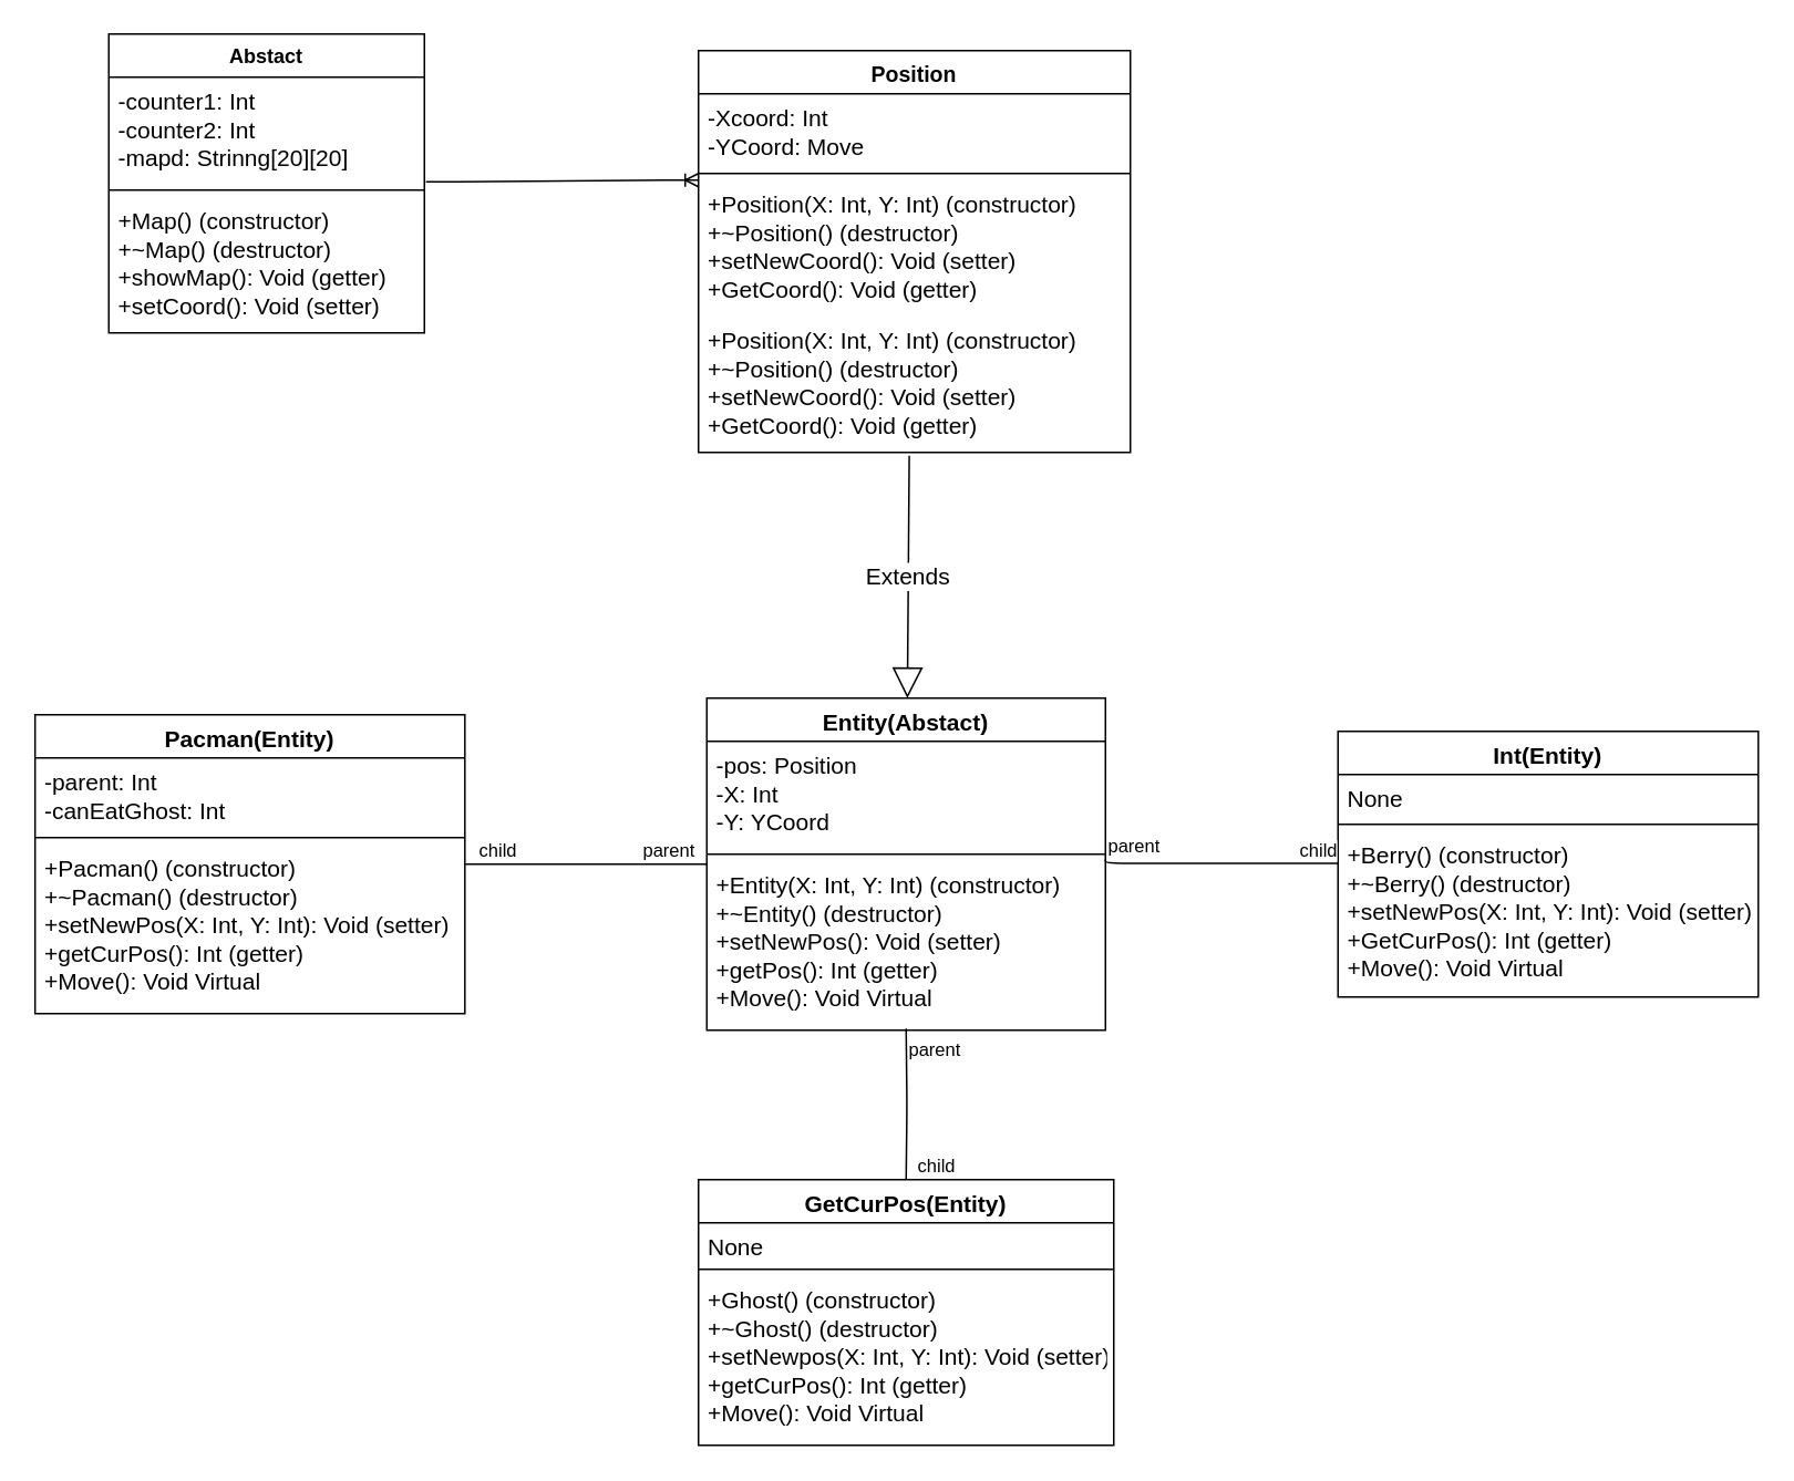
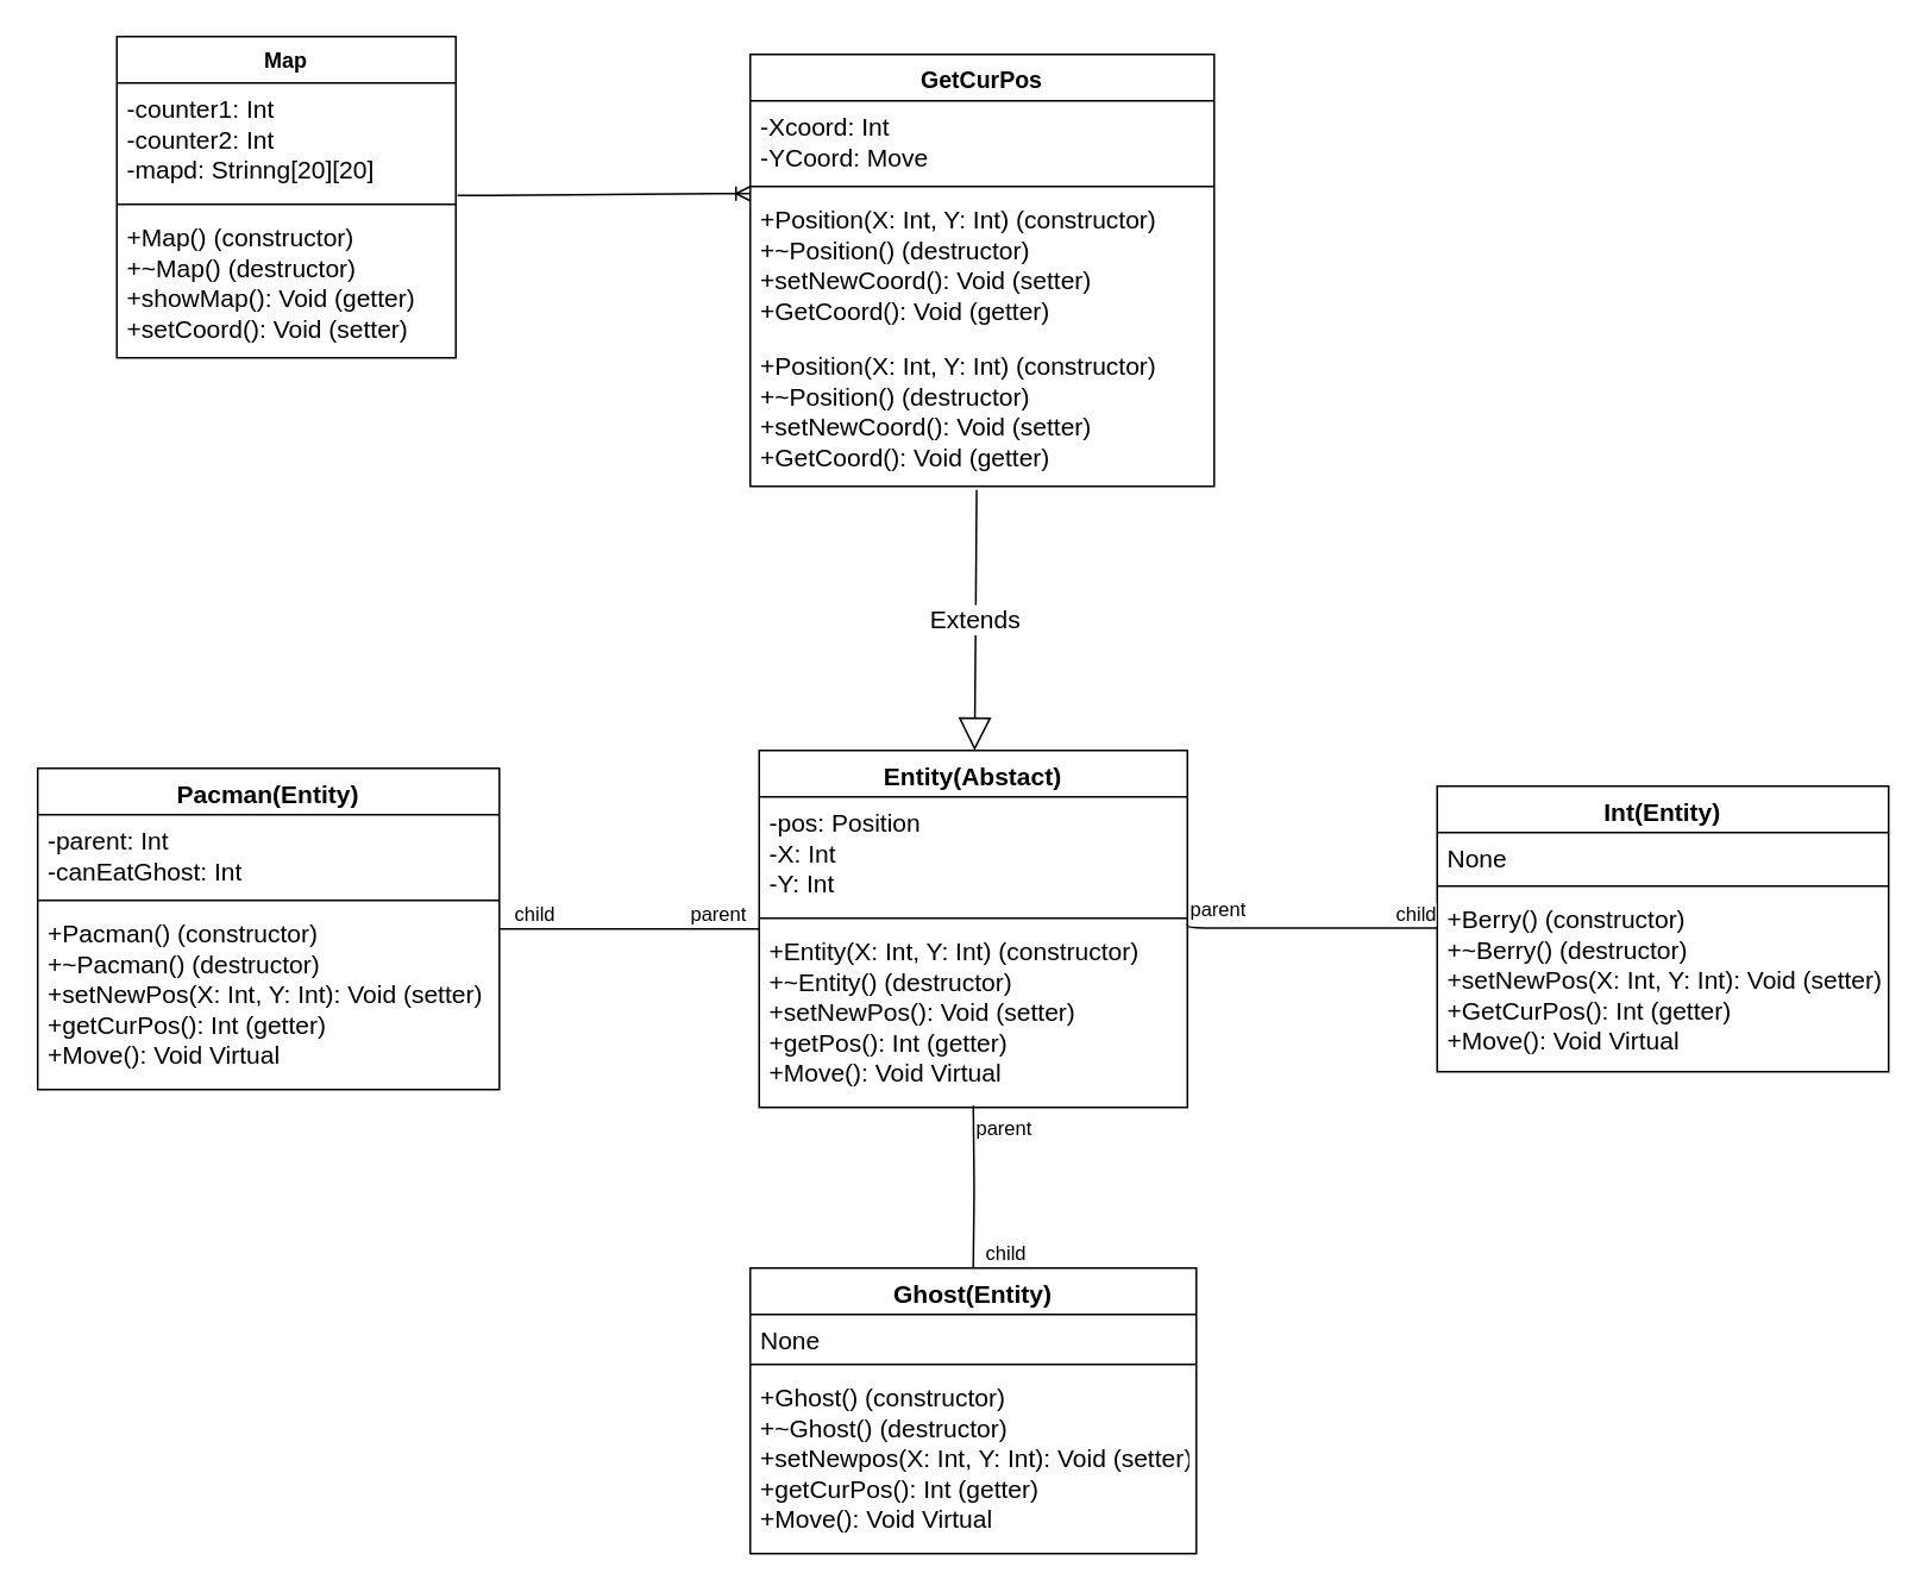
  <mxCell id="0" />
  <mxCell id="1" parent="0" />
- <mxCell id="2" value="Abstact" style="swimlane;fontStyle=1;align=center;verticalAlign=top;childLayout=stackLayout;horizontal=1;startSize=26;horizontalStack=0;resizeParent=1;resizeParentMax=0;resizeLast=0;collapsible=1;marginBottom=0;" parent="1" vertex="1"><mxGeometry x="65" y="20" width="190" height="180" as="geometry" /></mxCell>
+ <mxCell id="2" value="Map" style="swimlane;fontStyle=1;align=center;verticalAlign=top;childLayout=stackLayout;horizontal=1;startSize=26;horizontalStack=0;resizeParent=1;resizeParentMax=0;resizeLast=0;collapsible=1;marginBottom=0;" parent="1" vertex="1"><mxGeometry x="65" y="20" width="190" height="180" as="geometry" /></mxCell>
  <mxCell id="3" value="-counter1: Int &#10;-counter2: Int&#10;-mapd: Strinng[20][20]" style="text;strokeColor=none;fillColor=none;align=left;verticalAlign=top;spacingLeft=4;spacingRight=4;overflow=hidden;rotatable=0;points=[[0,0.5],[1,0.5]];portConstraint=eastwest;fontSize=14;" parent="2" vertex="1"><mxGeometry y="26" width="190" height="64" as="geometry" /></mxCell>
  <mxCell id="4" value="" style="line;strokeWidth=1;fillColor=none;align=left;verticalAlign=middle;spacingTop=-1;spacingLeft=3;spacingRight=3;rotatable=0;labelPosition=right;points=[];portConstraint=eastwest;" parent="2" vertex="1"><mxGeometry y="90" width="190" height="8" as="geometry" /></mxCell>
  <mxCell id="5" value="+Map() (constructor)&#10;+~Map() (destructor)&#10;+showMap(): Void (getter)&#10;+setCoord(): Void (setter)" style="text;strokeColor=none;fillColor=none;align=left;verticalAlign=top;spacingLeft=4;spacingRight=4;overflow=hidden;rotatable=0;points=[[0,0.5],[1,0.5]];portConstraint=eastwest;fontSize=14;" parent="2" vertex="1"><mxGeometry y="98" width="190" height="82" as="geometry" /></mxCell>
- <mxCell id="6" value="Position" style="swimlane;fontStyle=1;align=center;verticalAlign=top;childLayout=stackLayout;horizontal=1;startSize=26;horizontalStack=0;resizeParent=1;resizeParentMax=0;resizeLast=0;collapsible=1;marginBottom=0;fontSize=13;" parent="1" vertex="1"><mxGeometry x="420" y="30" width="260" height="242" as="geometry" /></mxCell>
+ <mxCell id="6" value="GetCurPos" style="swimlane;fontStyle=1;align=center;verticalAlign=top;childLayout=stackLayout;horizontal=1;startSize=26;horizontalStack=0;resizeParent=1;resizeParentMax=0;resizeLast=0;collapsible=1;marginBottom=0;fontSize=13;" parent="1" vertex="1"><mxGeometry x="420" y="30" width="260" height="242" as="geometry" /></mxCell>
  <mxCell id="7" value="-Xcoord: Int&#10;-YCoord: Move" style="text;strokeColor=none;fillColor=none;align=left;verticalAlign=top;spacingLeft=4;spacingRight=4;overflow=hidden;rotatable=0;points=[[0,0.5],[1,0.5]];portConstraint=eastwest;fontSize=14;" parent="6" vertex="1"><mxGeometry y="26" width="260" height="44" as="geometry" /></mxCell>
  <mxCell id="8" value="" style="line;strokeWidth=1;fillColor=none;align=left;verticalAlign=middle;spacingTop=-1;spacingLeft=3;spacingRight=3;rotatable=0;labelPosition=right;points=[];portConstraint=eastwest;" parent="6" vertex="1"><mxGeometry y="70" width="260" height="8" as="geometry" /></mxCell>
  <mxCell id="9" value="+Position(X: Int, Y: Int) (constructor)&#10;+~Position() (destructor)&#10;+setNewCoord(): Void (setter)&#10;+GetCoord(): Void (getter)" style="text;strokeColor=none;fillColor=none;align=left;verticalAlign=top;spacingLeft=4;spacingRight=4;overflow=hidden;rotatable=0;points=[[0,0.5],[1,0.5]];portConstraint=eastwest;fontSize=14;" vertex="1" parent="6"><mxGeometry y="78" width="260" height="82" as="geometry" /></mxCell>
  <mxCell id="10" value="+Position(X: Int, Y: Int) (constructor)&#10;+~Position() (destructor)&#10;+setNewCoord(): Void (setter)&#10;+GetCoord(): Void (getter)" style="text;strokeColor=none;fillColor=none;align=left;verticalAlign=top;spacingLeft=4;spacingRight=4;overflow=hidden;rotatable=0;points=[[0,0.5],[1,0.5]];portConstraint=eastwest;fontSize=14;" parent="6" vertex="1"><mxGeometry y="160" width="260" height="82" as="geometry" /></mxCell>
  <mxCell id="11" value="Entity(Abstact)" style="swimlane;fontStyle=1;align=center;verticalAlign=top;childLayout=stackLayout;horizontal=1;startSize=26;horizontalStack=0;resizeParent=1;resizeParentMax=0;resizeLast=0;collapsible=1;marginBottom=0;fontSize=14;" parent="1" vertex="1"><mxGeometry x="425" y="420" width="240" height="200" as="geometry" /></mxCell>
- <mxCell id="12" value="-pos: Position&#10;-X: Int&#10;-Y: YCoord" style="text;strokeColor=none;fillColor=none;align=left;verticalAlign=top;spacingLeft=4;spacingRight=4;overflow=hidden;rotatable=0;points=[[0,0.5],[1,0.5]];portConstraint=eastwest;fontSize=14;" parent="11" vertex="1"><mxGeometry y="26" width="240" height="64" as="geometry" /></mxCell>
+ <mxCell id="12" value="-pos: Position&#10;-X: Int&#10;-Y: Int" style="text;strokeColor=none;fillColor=none;align=left;verticalAlign=top;spacingLeft=4;spacingRight=4;overflow=hidden;rotatable=0;points=[[0,0.5],[1,0.5]];portConstraint=eastwest;fontSize=14;" parent="11" vertex="1"><mxGeometry y="26" width="240" height="64" as="geometry" /></mxCell>
  <mxCell id="13" value="" style="line;strokeWidth=1;fillColor=none;align=left;verticalAlign=middle;spacingTop=-1;spacingLeft=3;spacingRight=3;rotatable=0;labelPosition=right;points=[];portConstraint=eastwest;" parent="11" vertex="1"><mxGeometry y="90" width="240" height="8" as="geometry" /></mxCell>
  <mxCell id="14" value="+Entity(X: Int, Y: Int) (constructor)&#10;+~Entity() (destructor)&#10;+setNewPos(): Void (setter)&#10;+getPos(): Int (getter)&#10;+Move(): Void Virtual&#10;" style="text;strokeColor=none;fillColor=none;align=left;verticalAlign=top;spacingLeft=4;spacingRight=4;overflow=hidden;rotatable=0;points=[[0,0.5],[1,0.5]];portConstraint=eastwest;fontSize=14;" parent="11" vertex="1"><mxGeometry y="98" width="240" height="102" as="geometry" /></mxCell>
  <mxCell id="15" value="Pacman(Entity)" style="swimlane;fontStyle=1;align=center;verticalAlign=top;childLayout=stackLayout;horizontal=1;startSize=26;horizontalStack=0;resizeParent=1;resizeParentMax=0;resizeLast=0;collapsible=1;marginBottom=0;fontSize=14;" parent="1" vertex="1"><mxGeometry x="20.63" y="430" width="258.75" height="180" as="geometry" /></mxCell>
  <mxCell id="16" value="-parent: Int&#10;-canEatGhost: Int" style="text;strokeColor=none;fillColor=none;align=left;verticalAlign=top;spacingLeft=4;spacingRight=4;overflow=hidden;rotatable=0;points=[[0,0.5],[1,0.5]];portConstraint=eastwest;fontSize=14;" parent="15" vertex="1"><mxGeometry y="26" width="258.75" height="44" as="geometry" /></mxCell>
  <mxCell id="17" value="" style="line;strokeWidth=1;fillColor=none;align=left;verticalAlign=middle;spacingTop=-1;spacingLeft=3;spacingRight=3;rotatable=0;labelPosition=right;points=[];portConstraint=eastwest;" parent="15" vertex="1"><mxGeometry y="70" width="258.75" height="8" as="geometry" /></mxCell>
  <mxCell id="18" value="+Pacman() (constructor)&#10;+~Pacman() (destructor)&#10;+setNewPos(X: Int, Y: Int): Void (setter)&#10;+getCurPos(): Int (getter)&#10;+Move(): Void Virtual" style="text;strokeColor=none;fillColor=none;align=left;verticalAlign=top;spacingLeft=4;spacingRight=4;overflow=hidden;rotatable=0;points=[[0,0.5],[1,0.5]];portConstraint=eastwest;fontSize=14;" parent="15" vertex="1"><mxGeometry y="78" width="258.75" height="102" as="geometry" /></mxCell>
- <mxCell id="19" value="GetCurPos(Entity)" style="swimlane;fontStyle=1;align=center;verticalAlign=top;childLayout=stackLayout;horizontal=1;startSize=26;horizontalStack=0;resizeParent=1;resizeParentMax=0;resizeLast=0;collapsible=1;marginBottom=0;fontSize=14;" parent="1" vertex="1"><mxGeometry x="420" y="710" width="250" height="160" as="geometry" /></mxCell>
+ <mxCell id="19" value="Ghost(Entity)" style="swimlane;fontStyle=1;align=center;verticalAlign=top;childLayout=stackLayout;horizontal=1;startSize=26;horizontalStack=0;resizeParent=1;resizeParentMax=0;resizeLast=0;collapsible=1;marginBottom=0;fontSize=14;" parent="1" vertex="1"><mxGeometry x="420" y="710" width="250" height="160" as="geometry" /></mxCell>
  <mxCell id="20" value="None" style="text;strokeColor=none;fillColor=none;align=left;verticalAlign=top;spacingLeft=4;spacingRight=4;overflow=hidden;rotatable=0;points=[[0,0.5],[1,0.5]];portConstraint=eastwest;fontSize=14;" parent="19" vertex="1"><mxGeometry y="26" width="250" height="24" as="geometry" /></mxCell>
  <mxCell id="21" value="" style="line;strokeWidth=1;fillColor=none;align=left;verticalAlign=middle;spacingTop=-1;spacingLeft=3;spacingRight=3;rotatable=0;labelPosition=right;points=[];portConstraint=eastwest;" parent="19" vertex="1"><mxGeometry y="50" width="250" height="8" as="geometry" /></mxCell>
  <mxCell id="22" value="+Ghost() (constructor)&#10;+~Ghost() (destructor)&#10;+setNewpos(X: Int, Y: Int): Void (setter)&#10;+getCurPos(): Int (getter)&#10;+Move(): Void Virtual" style="text;strokeColor=none;fillColor=none;align=left;verticalAlign=top;spacingLeft=4;spacingRight=4;overflow=hidden;rotatable=0;points=[[0,0.5],[1,0.5]];portConstraint=eastwest;fontSize=14;" parent="19" vertex="1"><mxGeometry y="58" width="250" height="102" as="geometry" /></mxCell>
  <mxCell id="23" value="Int(Entity)" style="swimlane;fontStyle=1;align=center;verticalAlign=top;childLayout=stackLayout;horizontal=1;startSize=26;horizontalStack=0;resizeParent=1;resizeParentMax=0;resizeLast=0;collapsible=1;marginBottom=0;fontSize=14;" parent="1" vertex="1"><mxGeometry x="805" y="440" width="253" height="160" as="geometry" /></mxCell>
  <mxCell id="24" value="None&#10;" style="text;strokeColor=none;fillColor=none;align=left;verticalAlign=top;spacingLeft=4;spacingRight=4;overflow=hidden;rotatable=0;points=[[0,0.5],[1,0.5]];portConstraint=eastwest;fontSize=14;" parent="23" vertex="1"><mxGeometry y="26" width="253" height="26" as="geometry" /></mxCell>
  <mxCell id="25" value="" style="line;strokeWidth=1;fillColor=none;align=left;verticalAlign=middle;spacingTop=-1;spacingLeft=3;spacingRight=3;rotatable=0;labelPosition=right;points=[];portConstraint=eastwest;" parent="23" vertex="1"><mxGeometry y="52" width="253" height="8" as="geometry" /></mxCell>
  <mxCell id="26" value="+Berry() (constructor)&#10;+~Berry() (destructor)&#10;+setNewPos(X: Int, Y: Int): Void (setter)&#10;+GetCurPos(): Int (getter)&#10;+Move(): Void Virtual" style="text;strokeColor=none;fillColor=none;align=left;verticalAlign=top;spacingLeft=4;spacingRight=4;overflow=hidden;rotatable=0;points=[[0,0.5],[1,0.5]];portConstraint=eastwest;fontSize=14;" parent="23" vertex="1"><mxGeometry y="60" width="253" height="100" as="geometry" /></mxCell>
  <mxCell id="27" value="" style="endArrow=none;html=1;edgeStyle=orthogonalEdgeStyle;fontSize=14;exitX=1;exitY=-0.01;exitDx=0;exitDy=0;exitPerimeter=0;entryX=0;entryY=0.195;entryDx=0;entryDy=0;entryPerimeter=0;" parent="1" source="14" target="26" edge="1"><mxGeometry relative="1" as="geometry"><mxPoint x="705" y="519.5" as="sourcePoint" /><mxPoint x="865" y="519.5" as="targetPoint" /><Array as="points"><mxPoint x="665" y="520" /></Array></mxGeometry></mxCell>
  <mxCell id="28" value="parent" style="edgeLabel;resizable=0;html=1;align=left;verticalAlign=bottom;" parent="27" connectable="0" vertex="1"><mxGeometry x="-1" relative="1" as="geometry" /></mxCell>
  <mxCell id="29" value="child" style="edgeLabel;resizable=0;html=1;align=right;verticalAlign=bottom;" parent="27" connectable="0" vertex="1"><mxGeometry x="1" relative="1" as="geometry" /></mxCell>
  <mxCell id="30" value="" style="endArrow=none;html=1;edgeStyle=orthogonalEdgeStyle;fontSize=14;" parent="1" target="19" edge="1"><mxGeometry relative="1" as="geometry"><mxPoint x="545" y="619" as="sourcePoint" /><mxPoint x="670" y="680" as="targetPoint" /></mxGeometry></mxCell>
  <mxCell id="31" value="parent" style="edgeLabel;resizable=0;html=1;align=left;verticalAlign=bottom;" parent="30" connectable="0" vertex="1"><mxGeometry x="-1" relative="1" as="geometry"><mxPoint y="21" as="offset" /></mxGeometry></mxCell>
  <mxCell id="32" value="child" style="edgeLabel;resizable=0;html=1;align=right;verticalAlign=bottom;" parent="30" connectable="0" vertex="1"><mxGeometry x="1" relative="1" as="geometry"><mxPoint x="30" as="offset" /></mxGeometry></mxCell>
  <mxCell id="33" value="" style="endArrow=none;html=1;edgeStyle=orthogonalEdgeStyle;fontSize=14;exitX=0;exitY=0.02;exitDx=0;exitDy=0;exitPerimeter=0;entryX=1.001;entryY=0.118;entryDx=0;entryDy=0;entryPerimeter=0;" parent="1" source="14" target="18" edge="1"><mxGeometry relative="1" as="geometry"><mxPoint x="183.75" y="610" as="sourcePoint" /><mxPoint x="225" y="550" as="targetPoint" /></mxGeometry></mxCell>
  <mxCell id="34" value="parent" style="edgeLabel;resizable=0;html=1;align=left;verticalAlign=bottom;" parent="33" connectable="0" vertex="1"><mxGeometry x="-1" relative="1" as="geometry"><mxPoint x="-40" as="offset" /></mxGeometry></mxCell>
  <mxCell id="35" value="child" style="edgeLabel;resizable=0;html=1;align=right;verticalAlign=bottom;" parent="33" connectable="0" vertex="1"><mxGeometry x="1" relative="1" as="geometry"><mxPoint x="31" as="offset" /></mxGeometry></mxCell>
  <mxCell id="36" value="Extends" style="endArrow=block;endSize=16;endFill=0;html=1;fontSize=14;exitX=0.488;exitY=1.024;exitDx=0;exitDy=0;exitPerimeter=0;" parent="1" source="10" target="11" edge="1"><mxGeometry width="160" relative="1" as="geometry"><mxPoint x="545" y="310" as="sourcePoint" /><mxPoint x="802" y="380" as="targetPoint" /></mxGeometry></mxCell>
  <mxCell id="37" value="" style="edgeStyle=entityRelationEdgeStyle;fontSize=12;html=1;endArrow=ERoneToMany;entryX=0;entryY=0;entryDx=0;entryDy=0;entryPerimeter=0;exitX=1.005;exitY=0.984;exitDx=0;exitDy=0;exitPerimeter=0;" edge="1" parent="1" source="3" target="9"><mxGeometry width="100" height="100" relative="1" as="geometry"><mxPoint x="279.38" y="310" as="sourcePoint" /><mxPoint x="379.38" y="210" as="targetPoint" /></mxGeometry></mxCell>
